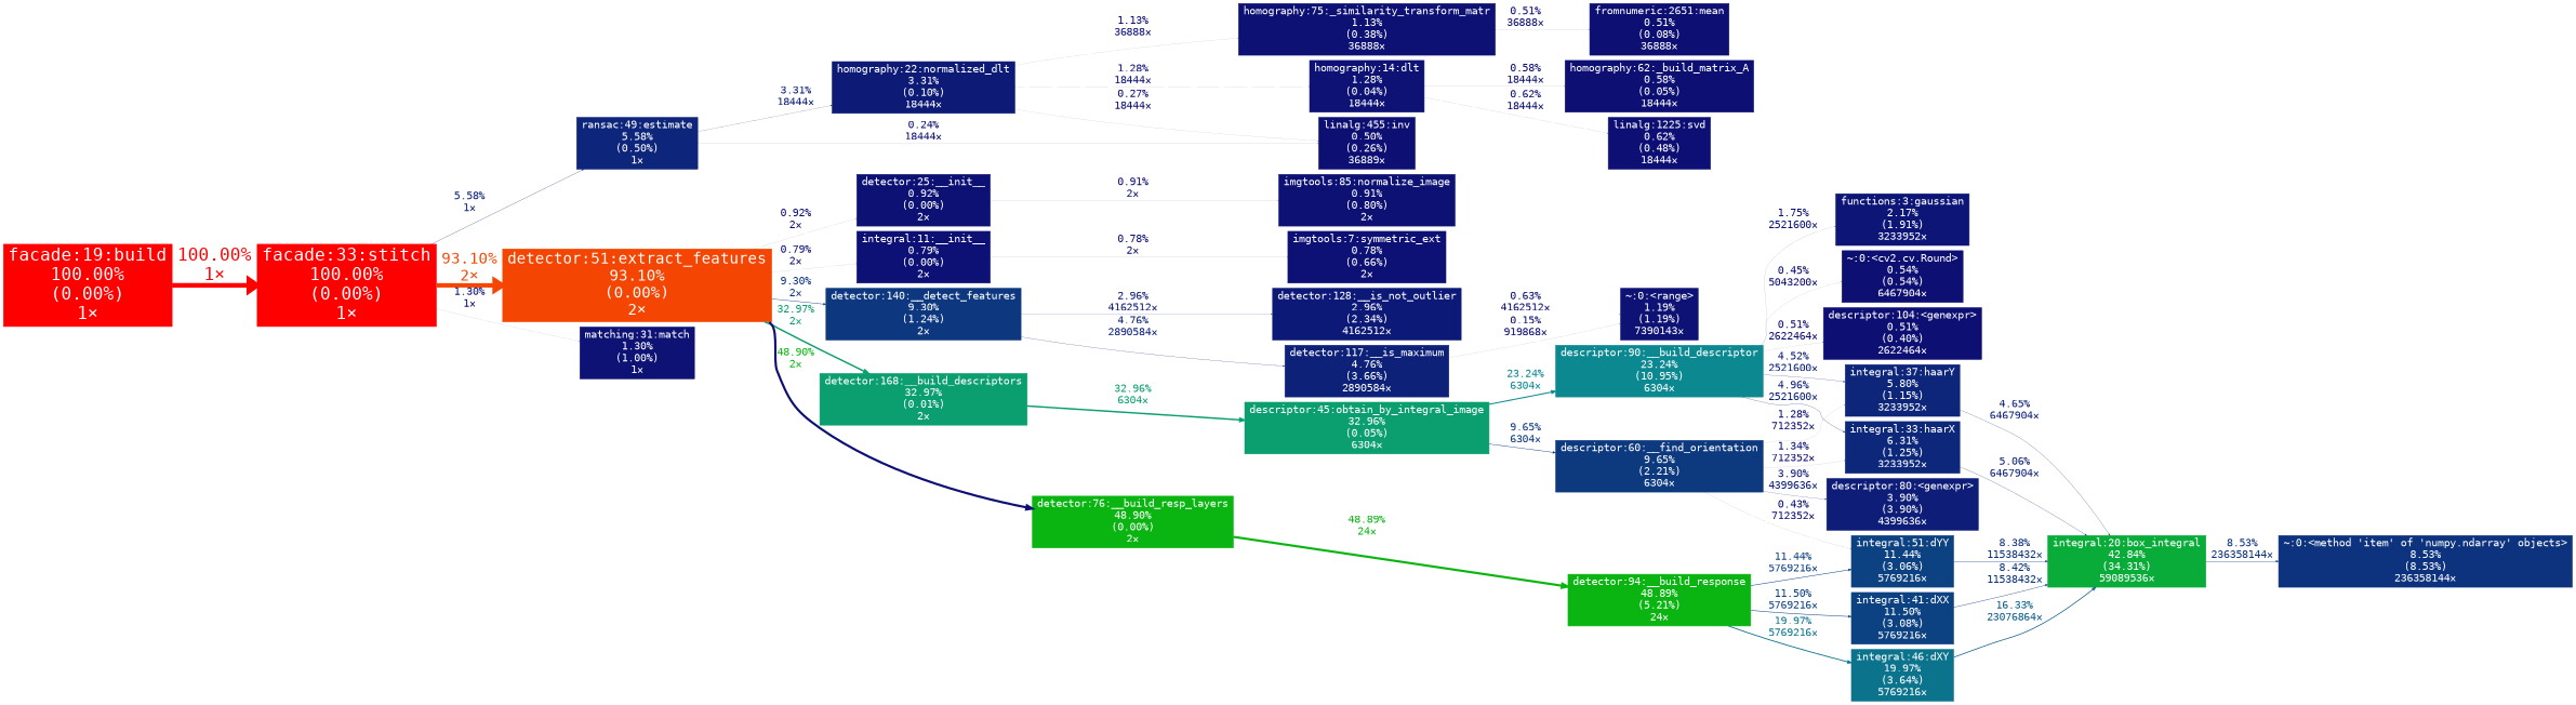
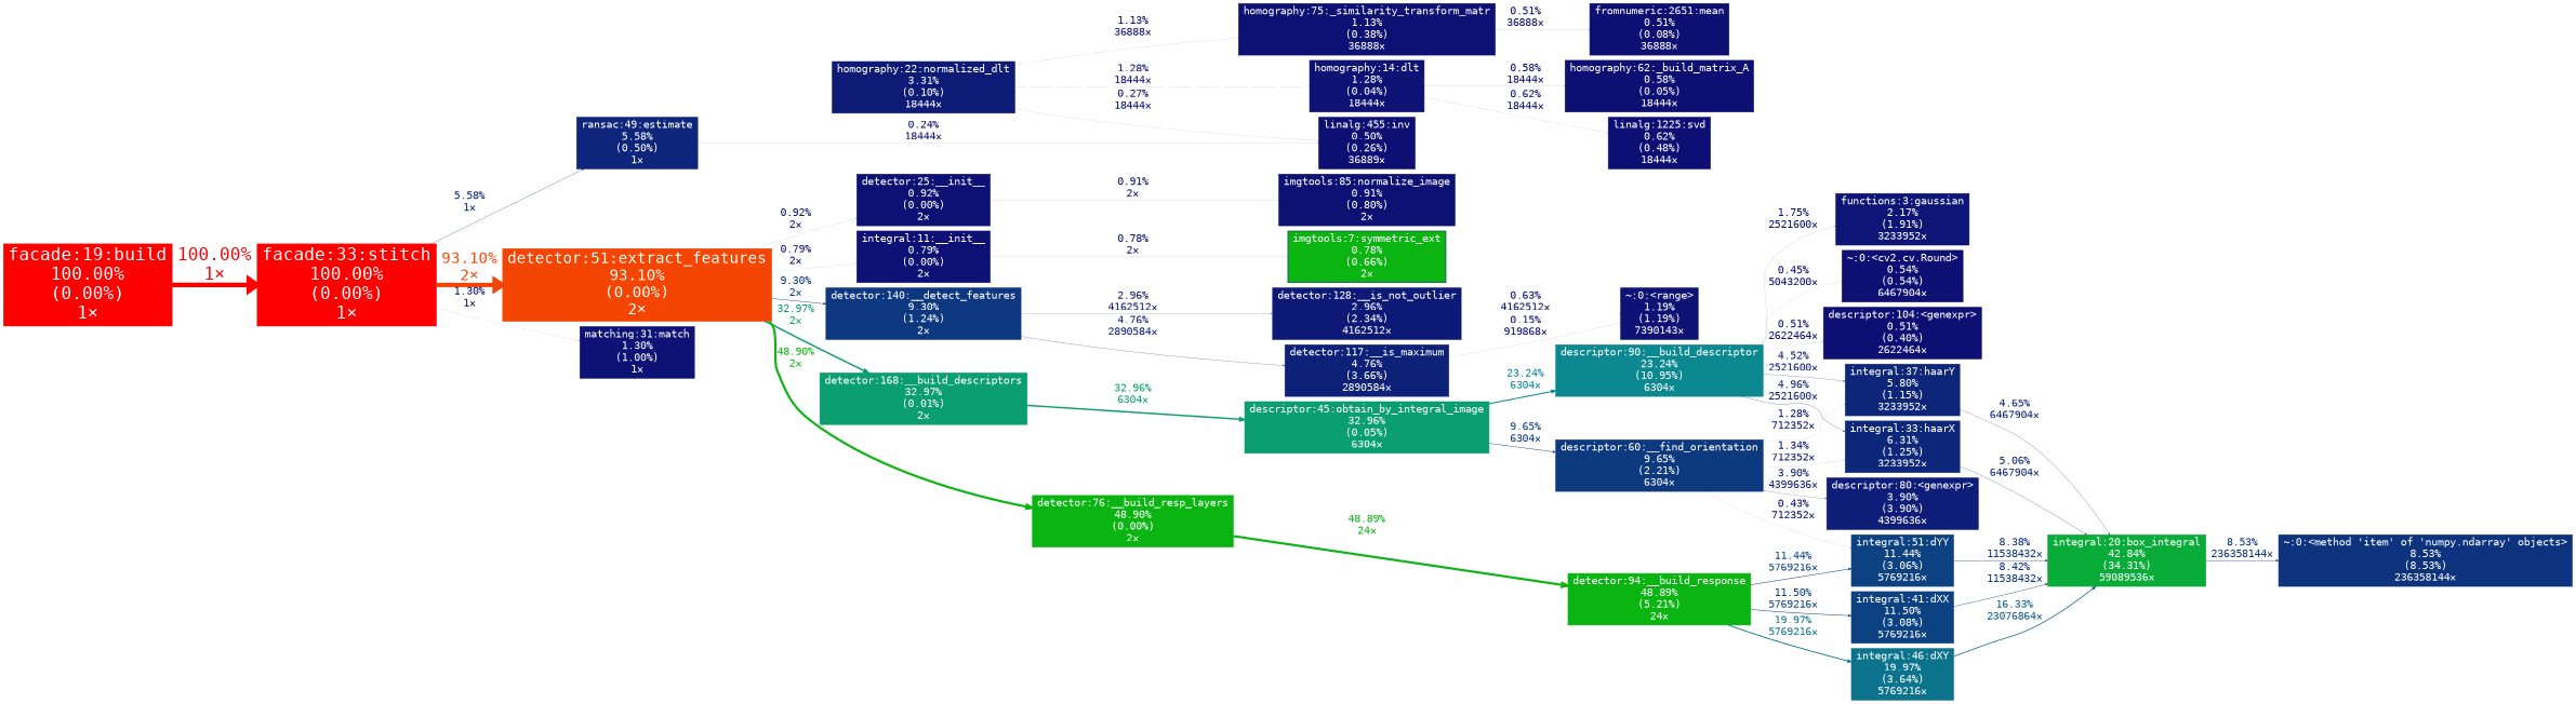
  digraph {
    fontname=Consolas
    nodesep=0.125
    rankdir=LR
    ranksep=0.25
    node [color="#0d0f73" fontcolor="#ffffff" fontname=Consolas fontsize=18.00 shape=box style=filled]
    edge [arrowsize=0.16 color="#0d0f73" fontcolor="#0d0f73" fontname=Consolas fontsize=18.00 labeldistance=0.10 penwidth=0.10]
    n1 [height=0 label="linalg:455:inv\n0.50%\n(0.26%)\n36889×" width=0]
    n2 [color="#0d0f74" height=0 label="linalg:1225:svd\n0.62%\n(0.48%)\n18444×" width=0]
    n3 [color="#0d377f" height=0 label="detector:140:__detect_features\n9.30%\n(1.24%)\n2×" width=0]
    n4 [color="#0d1977" height=0 label="detector:128:__is_not_outlier\n2.96%\n(2.34%)\n4162512×" width=0]
    n5 [color="#0d2179" height=0 label="detector:117:__is_maximum\n4.76%\n(3.66%)\n2890584×" width=0]
    n6 [color="#0d1274" height=0 label="~:0:<range>\n1.19%\n(1.19%)\n7390143×" width=0]
    n7 [color="#f54502" fontsize=26.00 height=0 label="detector:51:extract_features\n93.10%\n(0.00%)\n2×" width=0]
    n8 [color="#0b9e6f" height=0 label="detector:168:__build_descriptors\n32.97%\n(0.01%)\n2×" width=0]
    n9 [color="#0d1174" height=0 label="detector:25:__init__\n0.92%\n(0.00%)\n2×" width=0]
    n10 [color="#0d1074" height=0 label="integral:11:__init__\n0.79%\n(0.00%)\n2×" width=0]
    n11 [color="#0ab411" height=0 label="detector:76:__build_resp_layers\n48.90%\n(0.00%)\n2×" width=0]
    n12 [color="#0b9e6f" height=0 label="descriptor:45:obtain_by_integral_image\n32.96%\n(0.05%)\n6304×" width=0]
    n13 [color="#0d1174" height=0 label="imgtools:85:normalize_image\n0.91%\n(0.80%)\n2×" width=0]
-   n14 [color="#0d1074" height=0 label="imgtools:7:symmetric_ext\n0.78%\n(0.66%)\n2×" width=0]
+   n14 [color="#0d1074" height=0 label="imgtools:7:symmetric_ext\n0.78%\n(0.66%)\n2×" width=0 fillcolor="#0ab411"]
    n15 [color="#0ab411" height=0 label="detector:94:__build_response\n48.89%\n(5.21%)\n24×" width=0]
    n16 [color="#0c8891" height=0 label="descriptor:90:__build_descriptor\n23.24%\n(10.95%)\n6304×" width=0]
    n17 [color="#0d397f" height=0 label="descriptor:60:__find_orientation\n9.65%\n(2.21%)\n6304×" width=0]
    n18 [color="#0c738d" height=0 label="integral:46:dXY\n19.97%\n(3.64%)\n5769216×" width=0]
    n19 [color="#0d4282" height=0 label="integral:51:dYY\n11.44%\n(3.06%)\n5769216×" width=0]
    n20 [color="#0d4282" height=0 label="integral:41:dXX\n11.50%\n(3.08%)\n5769216×" width=0]
    n21 [color="#ff0000" fontsize=30.00 height=0 label="facade:33:stitch\n100.00%\n(0.00%)\n1×" width=0]
    n22 [color="#0d1274" height=0 label="matching:31:match\n1.30%\n(1.00%)\n1×" width=0]
    n23 [color="#0d257a" height=0 label="ransac:49:estimate\n5.58%\n(0.50%)\n1×" width=0]
    n24 [color="#0d1b77" height=0 label="homography:22:normalized_dlt\n3.31%\n(0.10%)\n18444×" width=0]
    n25 [color="#0d1274" height=0 label="homography:14:dlt\n1.28%\n(0.04%)\n18444×" width=0]
    n26 [color="#0d1174" height=0 label="homography:75:_similarity_transform_matr\n1.13%\n(0.38%)\n36888×" width=0]
    n27 [height=0 label="~:0:<cv2.cv.Round>\n0.54%\n(0.54%)\n6467904×" width=0]
    n28 [height=0 label="descriptor:104:<genexpr>\n0.51%\n(0.40%)\n2622464×" width=0]
    n29 [color="#0d287b" height=0 label="integral:33:haarX\n6.31%\n(1.25%)\n3233952×" width=0]
    n30 [color="#0d1676" height=0 label="functions:3:gaussian\n2.17%\n(1.91%)\n3233952×" width=0]
    n31 [color="#0d267a" height=0 label="integral:37:haarY\n5.80%\n(1.15%)\n3233952×" width=0]
    n32 [color="#0aac39" height=0 label="integral:20:box_integral\n42.84%\n(34.31%)\n59089536×" width=0]
    n33 [color="#0d337e" height=0 label="~:0:<method 'item' of 'numpy.ndarray' objects>\n8.53%\n(8.53%)\n236358144×" width=0]
    n34 [color="#0d1d78" height=0 label="descriptor:80:<genexpr>\n3.90%\n(3.90%)\n4399636×" width=0]
    n35 [height=0 label="homography:62:_build_matrix_A\n0.58%\n(0.05%)\n18444×" width=0]
    n36 [height=0 label="fromnumeric:2651:mean\n0.51%\n(0.08%)\n36888×" width=0]
    n37 [color="#ff0000" fontsize=30.00 height=0 label="facade:19:build\n100.00%\n(0.00%)\n1×" width=0]
    n3 -> n4 [arrowsize=0.24 color="#0d1977" fontcolor="#0d1977" label="2.96%\n4162512×" labeldistance=0.24 penwidth=0.24]
    n3 -> n5 [arrowsize=0.31 color="#0d2179" fontcolor="#0d2179" label="4.76%\n2890584×" labeldistance=0.38 penwidth=0.38]
    n4 -> n6 [color="#0d0f74" fontcolor="#0d0f74" label="0.63%\n4162512×"]
    n5 -> n6 [color="#0d0d73" fontcolor="#0d0d73" label="0.15%\n919868×"]
    n7 -> n3 [arrowsize=0.43 color="#0d377f" fontcolor="#0d377f" label="9.30%\n2×" labeldistance=0.74 penwidth=0.74]
    n7 -> n8 [arrowsize=0.81 color="#0b9e6f" fontcolor="#0b9e6f" label="32.97%\n2×" labeldistance=2.64 penwidth=2.64]
    n7 -> n9 [color="#0d1174" fontcolor="#0d1174" label="0.92%\n2×"]
    n7 -> n10 [color="#0d1074" fontcolor="#0d1074" label="0.79%\n2×"]
-   n7 -> n11 [arrowsize=0.99 color="#0d0e73" fontcolor="#0ab411" label="48.90%\n2×" labeldistance=3.91 penwidth=3.91]
+   n7 -> n11 [arrowsize=0.99 color="#0ab411" fontcolor="#0ab411" label="48.90%\n2×" labeldistance=3.91 penwidth=3.91]
    n8 -> n12 [arrowsize=0.81 color="#0b9e6f" fontcolor="#0b9e6f" label="32.96%\n6304×" labeldistance=2.64 penwidth=2.64]
    n9 -> n13 [color="#0d1174" fontcolor="#0d1174" label="0.91%\n2×"]
    n10 -> n14 [color="#0d1074" fontcolor="#0d1074" label="0.78%\n2×"]
    n11 -> n15 [arrowsize=0.99 color="#0ab411" fontcolor="#0ab411" label="48.89%\n24×" labeldistance=3.91 penwidth=3.91]
    n12 -> n16 [arrowsize=0.68 color="#0c8891" fontcolor="#0c8891" label="23.24%\n6304×" labeldistance=1.86 penwidth=1.86]
    n12 -> n17 [arrowsize=0.44 color="#0d397f" fontcolor="#0d397f" label="9.65%\n6304×" labeldistance=0.77 penwidth=0.77]
    n15 -> n18 [arrowsize=0.63 color="#0c738d" fontcolor="#0c738d" label="19.97%\n5769216×" labeldistance=1.60 penwidth=1.60]
    n15 -> n19 [arrowsize=0.48 color="#0d4282" fontcolor="#0d4282" label="11.44%\n5769216×" labeldistance=0.92 penwidth=0.92]
    n15 -> n20 [arrowsize=0.48 color="#0d4282" fontcolor="#0d4282" label="11.50%\n5769216×" labeldistance=0.92 penwidth=0.92]
    n16 -> n27 [label="0.45%\n5043200×"]
    n16 -> n28 [label="0.51%\n2622464×"]
    n16 -> n29 [arrowsize=0.32 color="#0d2279" fontcolor="#0d2279" label="4.96%\n2521600×" labeldistance=0.40 penwidth=0.40]
    n16 -> n30 [arrowsize=0.19 color="#0d1475" fontcolor="#0d1475" label="1.75%\n2521600×" labeldistance=0.14 penwidth=0.14]
    n16 -> n31 [arrowsize=0.30 color="#0d2079" fontcolor="#0d2079" label="4.52%\n2521600×" labeldistance=0.36 penwidth=0.36]
    n17 -> n19 [label="0.43%\n712352×"]
    n17 -> n29 [color="#0d1274" fontcolor="#0d1274" label="1.34%\n712352×" labeldistance=0.11 penwidth=0.11]
    n17 -> n31 [color="#0d1274" fontcolor="#0d1274" label="1.28%\n712352×"]
    n17 -> n34 [arrowsize=0.28 color="#0d1d78" fontcolor="#0d1d78" label="3.90%\n4399636×" labeldistance=0.31 penwidth=0.31]
    n18 -> n32 [arrowsize=0.57 color="#0c5d88" fontcolor="#0c5d88" label="16.33%\n23076864×" labeldistance=1.31 penwidth=1.31]
    n19 -> n32 [arrowsize=0.41 color="#0d337e" fontcolor="#0d337e" label="8.38%\n11538432×" labeldistance=0.67 penwidth=0.67]
    n20 -> n32 [arrowsize=0.41 color="#0d337e" fontcolor="#0d337e" label="8.42%\n11538432×" labeldistance=0.67 penwidth=0.67]
    n21 -> n7 [arrowsize=1.36 color="#f54502" fontcolor="#f54502" fontsize=26.00 label="93.10%\n2×" labeldistance=7.45 penwidth=7.45]
    n21 -> n22 [color="#0d1274" fontcolor="#0d1274" label="1.30%\n1×"]
    n21 -> n23 [arrowsize=0.33 color="#0d257a" fontcolor="#0d257a" label="5.58%\n1×" labeldistance=0.45 penwidth=0.45]
    n23 -> n1 [color="#0d0e73" fontcolor="#0d0e73" label="0.24%\n18444×"]
-   n23 -> n24 [arrowsize=0.26 color="#0d1b77" fontcolor="#0d1b77" label="3.31%\n18444×" labeldistance=0.26 penwidth=0.26]
    n24 -> n1 [color="#0d0e73" fontcolor="#0d0e73" label="0.27%\n18444×"]
    n24 -> n25 [color="#0d1274" fontcolor="#0d1274" label="1.28%\n18444×"]
    n24 -> n26 [color="#0d1174" fontcolor="#0d1174" label="1.13%\n36888×"]
    n25 -> n2 [color="#0d0f74" fontcolor="#0d0f74" label="0.62%\n18444×"]
    n25 -> n35 [label="0.58%\n18444×"]
    n26 -> n36 [label="0.51%\n36888×"]
    n29 -> n32 [arrowsize=0.32 color="#0d2379" fontcolor="#0d2379" label="5.06%\n6467904×" labeldistance=0.40 penwidth=0.40]
    n31 -> n32 [arrowsize=0.30 color="#0d2179" fontcolor="#0d2179" label="4.65%\n6467904×" labeldistance=0.37 penwidth=0.37]
    n32 -> n33 [arrowsize=0.41 color="#0d337e" fontcolor="#0d337e" label="8.53%\n236358144×" labeldistance=0.68 penwidth=0.68]
    n37 -> n21 [arrowsize=1.41 color="#ff0000" fontcolor="#ff0000" fontsize=30.00 label="100.00%\n1×" labeldistance=8.00 penwidth=8.00]
  }
